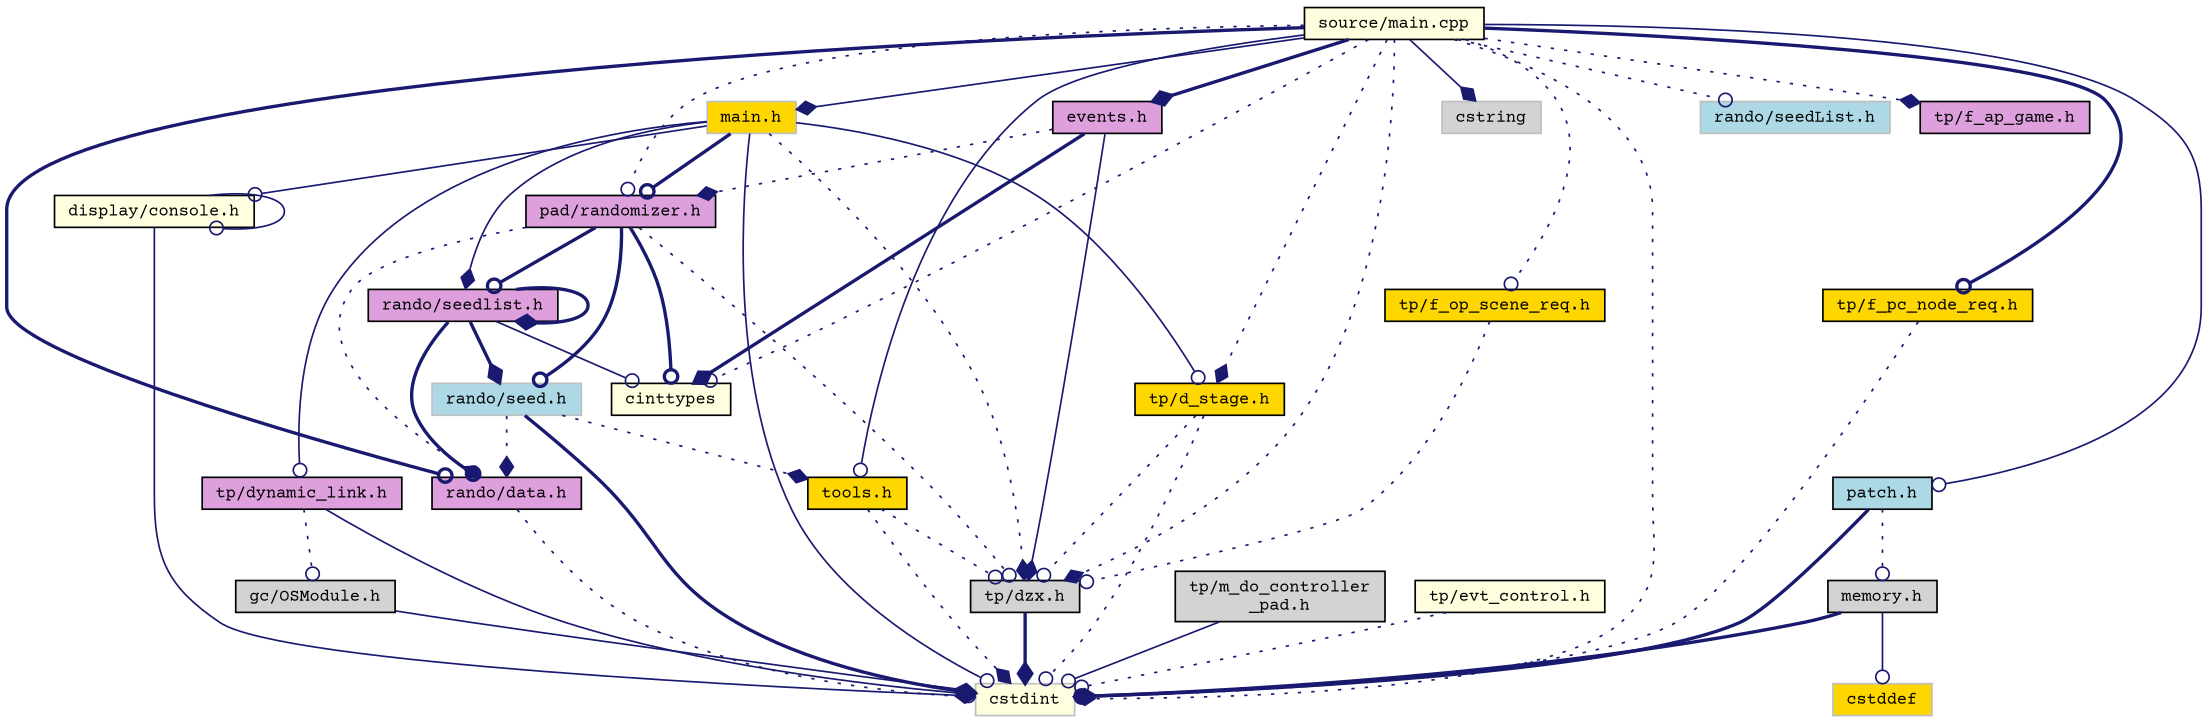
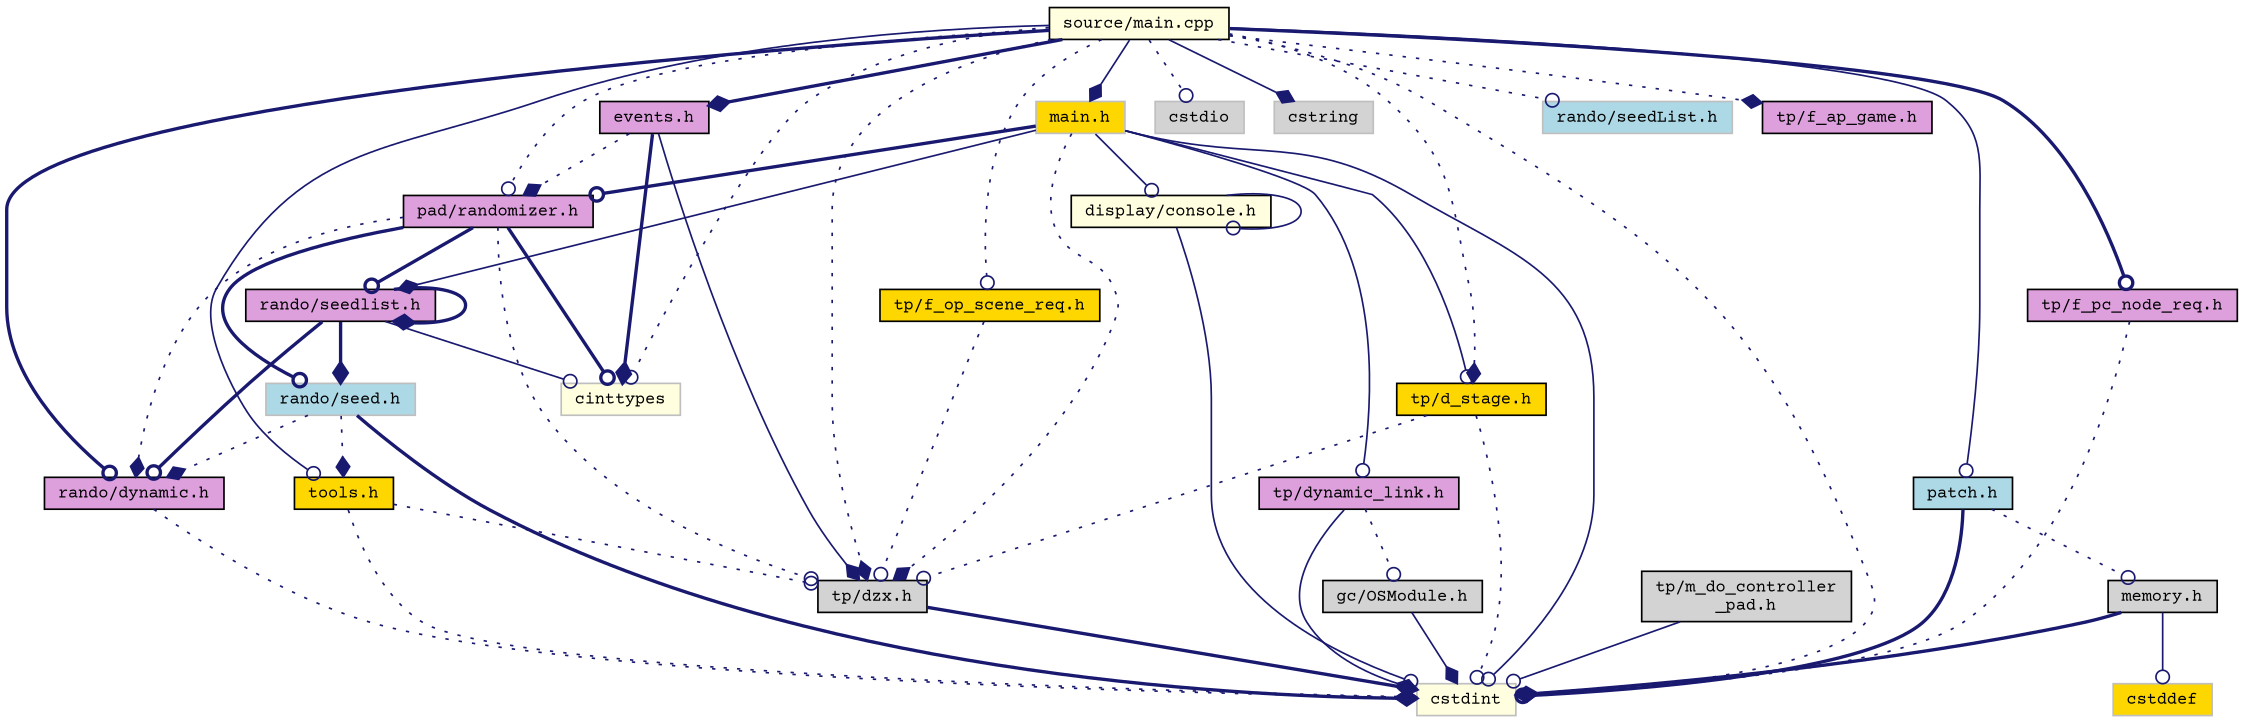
  digraph {
    fontname="Courier Prime"
    node [color=black fillcolor=plum fontname="Courier Prime" fontsize=10 shape=record style=filled]
    edge [arrowhead=odot color=midnightblue fontname="Courier Prime" fontsize=10 labelfontname=Helvetica labelfontsize=10 style=dotted]
    n1 [fillcolor=lightyellow fontcolor=black height=0.2 label="source/main.cpp" width=0.4]
    n2 [color=grey75 fillcolor=gold height=0.2 label="main.h" width=0.4]
    n3 [color=grey75 fillcolor=lightyellow height=0.2 label=cstdint width=0.4]
    n4 [height=0.2 label="pad/randomizer.h" width=0.4]
-   n5 [fillcolor=lightyellow height=0.2 label=cinttypes width=0.4]
-   n6 [height=0.2 label="rando/data.h" width=0.4]
+   n5 [color=grey75 fillcolor=lightyellow height=0.2 label=cinttypes width=0.4]
+   n6 [height=0.2 label="rando/dynamic.h" width=0.4]
    n7 [fillcolor=gold height=0.2 label="tools.h" width=0.4]
    n8 [fillcolor=lightgrey height=0.2 label="tp/dzx.h" width=0.4]
    n9 [fillcolor=gold height=0.2 label="tp/d_stage.h" width=0.4]
+   n10 [color=grey75 fillcolor=lightgrey height=0.2 label=cstdio width=0.4]
    n11 [color=grey75 fillcolor=lightgrey height=0.2 label=cstring width=0.4]
    n12 [height=0.2 label="events.h" width=0.4]
    n13 [fillcolor=lightblue height=0.2 label="patch.h" width=0.4]
    n14 [color=grey75 fillcolor=lightblue height=0.2 label="rando/seedList.h" width=0.4]
    n15 [height=0.2 label="tp/f_ap_game.h" width=0.4]
    n16 [fillcolor=gold height=0.2 label="tp/f_op_scene_req.h" width=0.4]
-   n17 [fillcolor=gold height=0.2 label="tp/f_pc_node_req.h" width=0.4]
+   n17 [height=0.2 label="tp/f_pc_node_req.h" width=0.4]
    n18 [fillcolor=lightyellow height=0.2 label="display/console.h" width=0.4]
    n19 [height=0.2 label="rando/seedlist.h" width=0.4]
    n20 [height=0.2 label="tp/dynamic_link.h" width=0.4]
    n21 [color=grey75 fillcolor=lightblue height=0.2 label="rando/seed.h" width=0.4]
    n22 [fillcolor=lightgrey height=0.2 label="memory.h" width=0.4]
    n23 [fillcolor=lightgrey height=0.2 label="tp/m_do_controller\l_pad.h" width=0.4]
    n24 [fillcolor=lightgrey height=0.2 label="gc/OSModule.h" width=0.4]
    n25 [color=grey75 fillcolor=gold height=0.2 label=cstddef width=0.4]
-   n26 [fillcolor=lightyellow height=0.2 label="tp/evt_control.h" width=0.4]
    n1 -> n2 [arrowhead=diamond style=solid]
    n1 -> n3 [arrowhead=diamond]
    n1 -> n4
    n1 -> n5
    n1 -> n6 [style=bold]
    n1 -> n7 [style=solid]
    n1 -> n8 [arrowhead=diamond]
    n1 -> n9 [arrowhead=diamond]
+   n1 -> n10
    n1 -> n11 [arrowhead=diamond style=solid]
    n1 -> n12 [arrowhead=diamond style=bold]
    n1 -> n13 [style=solid]
    n1 -> n14
    n1 -> n15 [arrowhead=diamond]
    n1 -> n16
    n1 -> n17 [style=bold]
    n2 -> n3 [style=solid]
    n2 -> n4 [style=bold]
    n2 -> n8 [arrowhead=diamond]
    n2 -> n9 [style=solid]
    n2 -> n18 [style=solid]
    n2 -> n19 [arrowhead=diamond style=solid]
    n2 -> n20 [style=solid]
    n4 -> n5 [style=bold]
    n4 -> n6 [arrowhead=diamond]
    n4 -> n8
    n4 -> n19 [style=bold]
    n4 -> n21 [style=bold]
    n6 -> n3 [arrowhead=diamond]
    n7 -> n3 [arrowhead=diamond]
    n7 -> n8
    n8 -> n3 [arrowhead=diamond style=bold]
    n9 -> n3
    n9 -> n8
    n12 -> n4 [arrowhead=diamond]
    n12 -> n5 [arrowhead=diamond style=bold]
    n12 -> n8 [arrowhead=diamond style=solid]
    n13 -> n3 [style=bold]
    n13 -> n22
    n16 -> n8
    n17 -> n3
    n18 -> n3 [style=solid]
    n18 -> n18 [style=solid]
    n19 -> n5 [style=solid]
    n19 -> n6 [style=bold]
    n19 -> n19 [arrowhead=diamond style=bold]
    n19 -> n21 [arrowhead=diamond style=bold]
    n20 -> n3 [arrowhead=diamond style=solid]
    n20 -> n24
    n21 -> n3 [arrowhead=diamond style=bold]
    n21 -> n6 [arrowhead=diamond]
    n21 -> n7 [arrowhead=diamond]
    n22 -> n3 [arrowhead=diamond style=bold]
    n22 -> n25 [style=solid]
    n23 -> n3 [style=solid]
    n24 -> n3 [arrowhead=diamond style=solid]
-   n26 -> n3
  }
